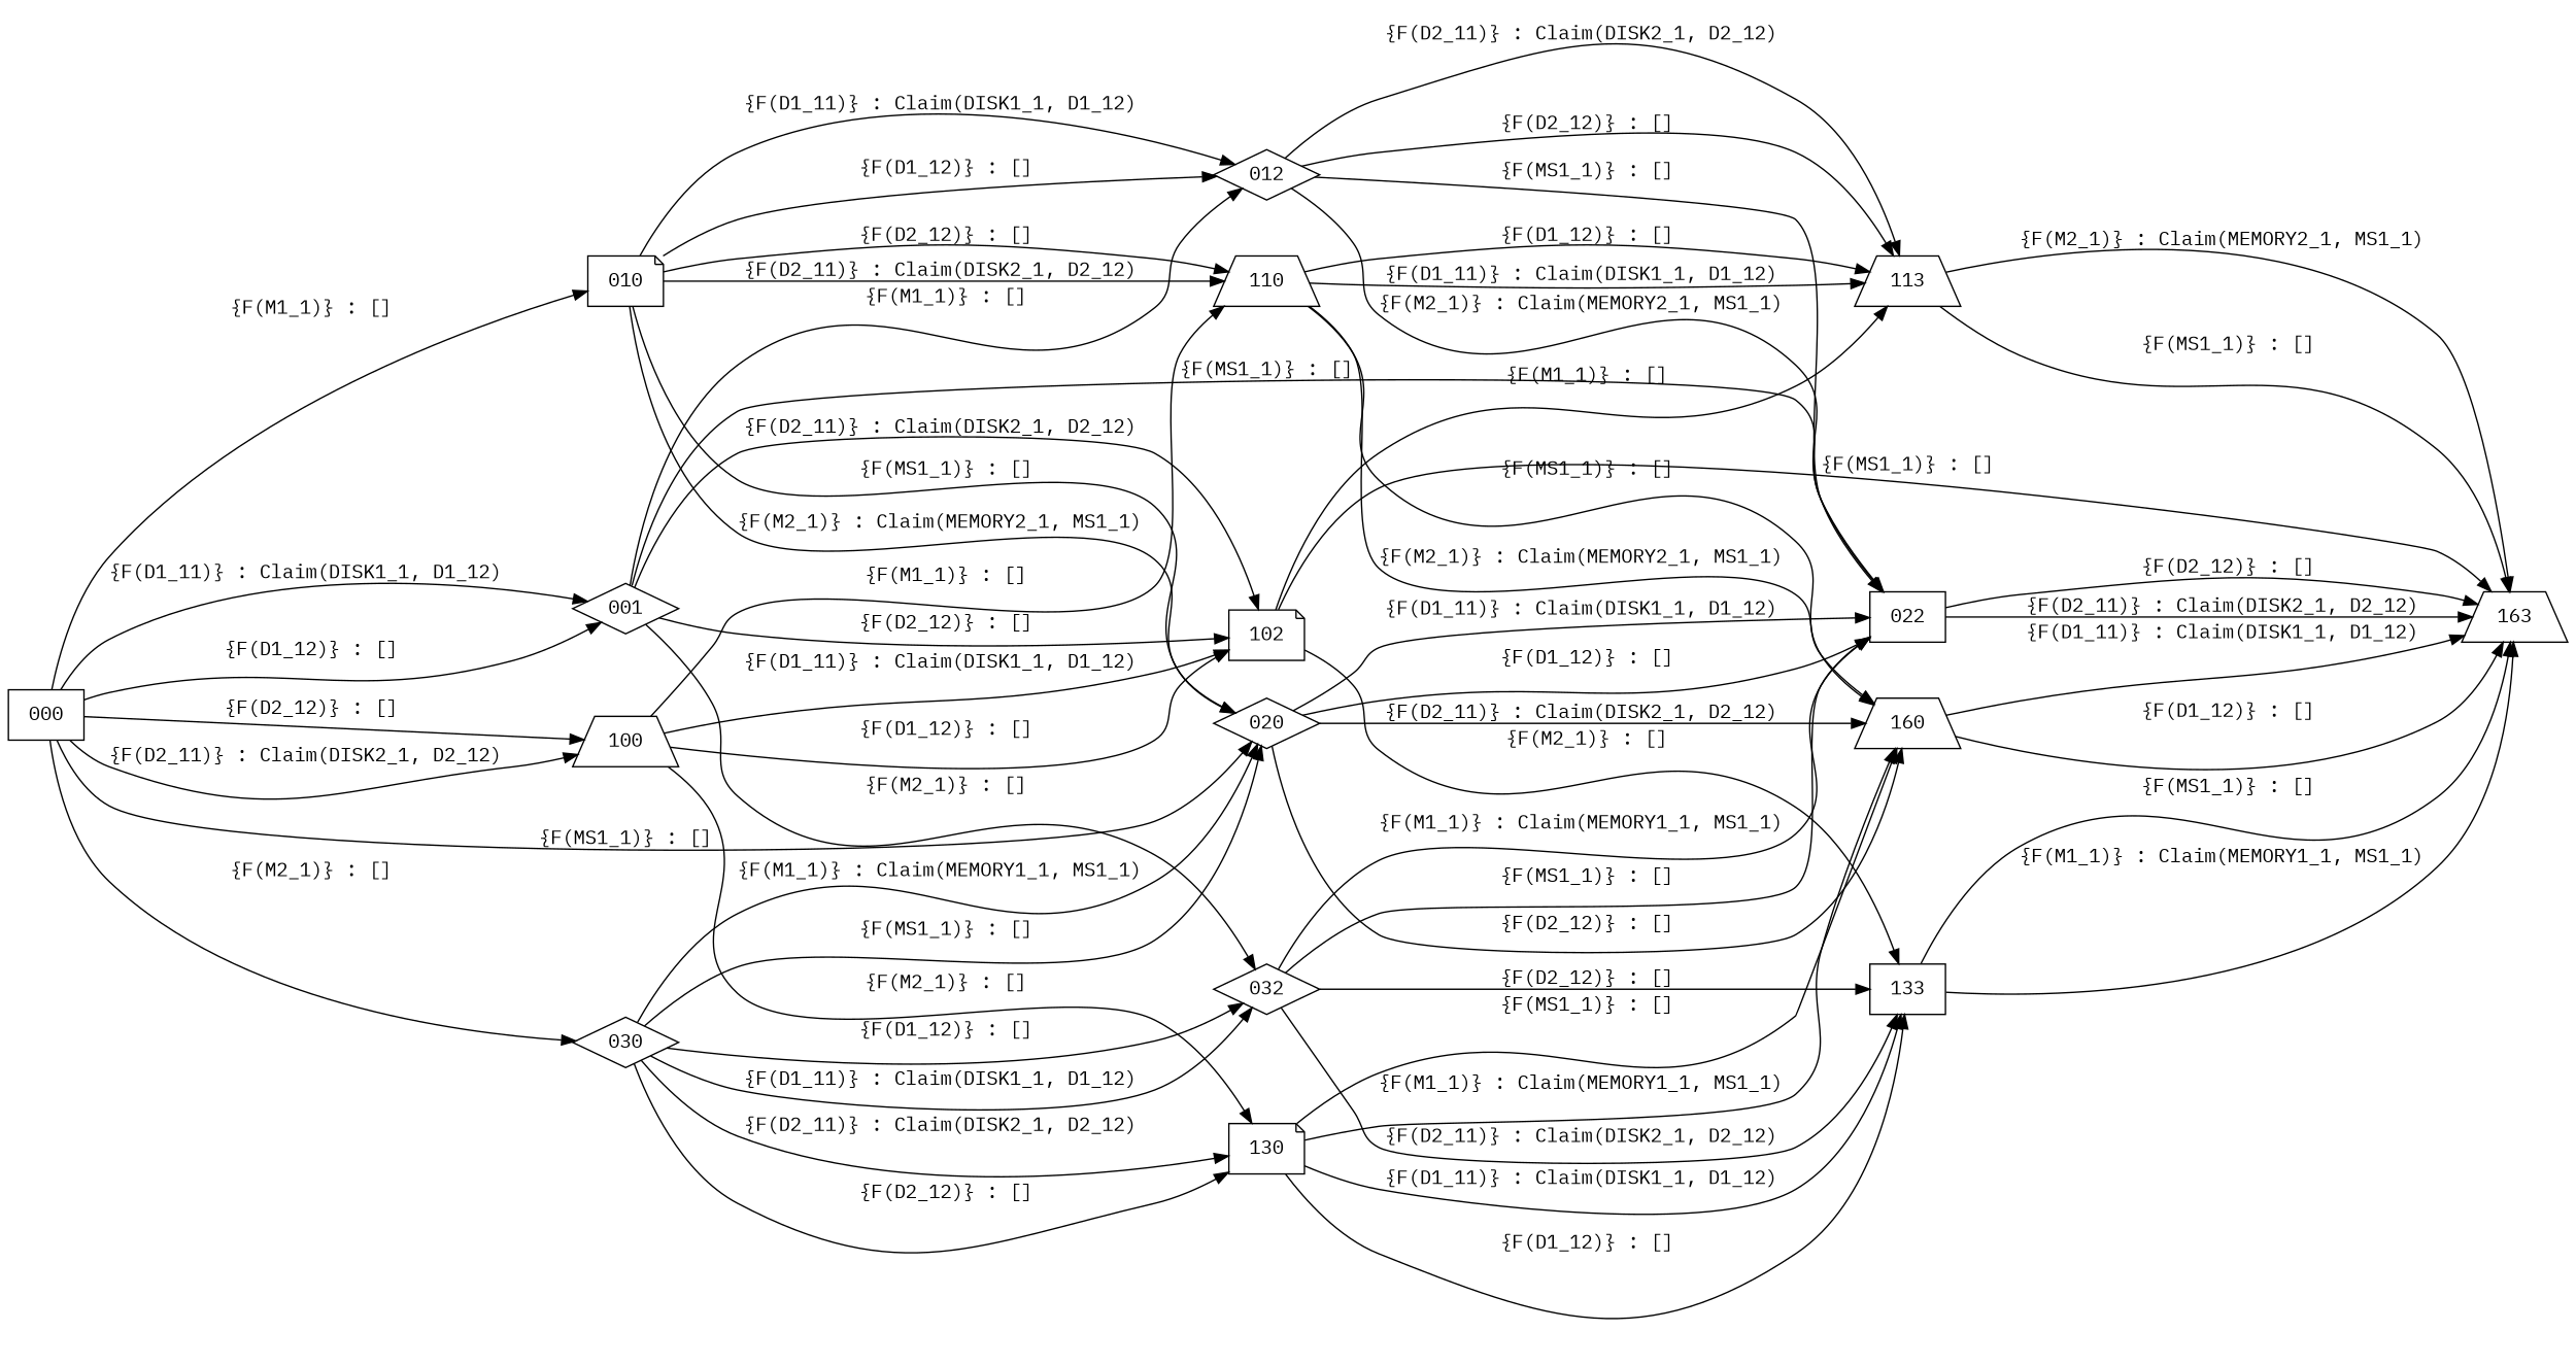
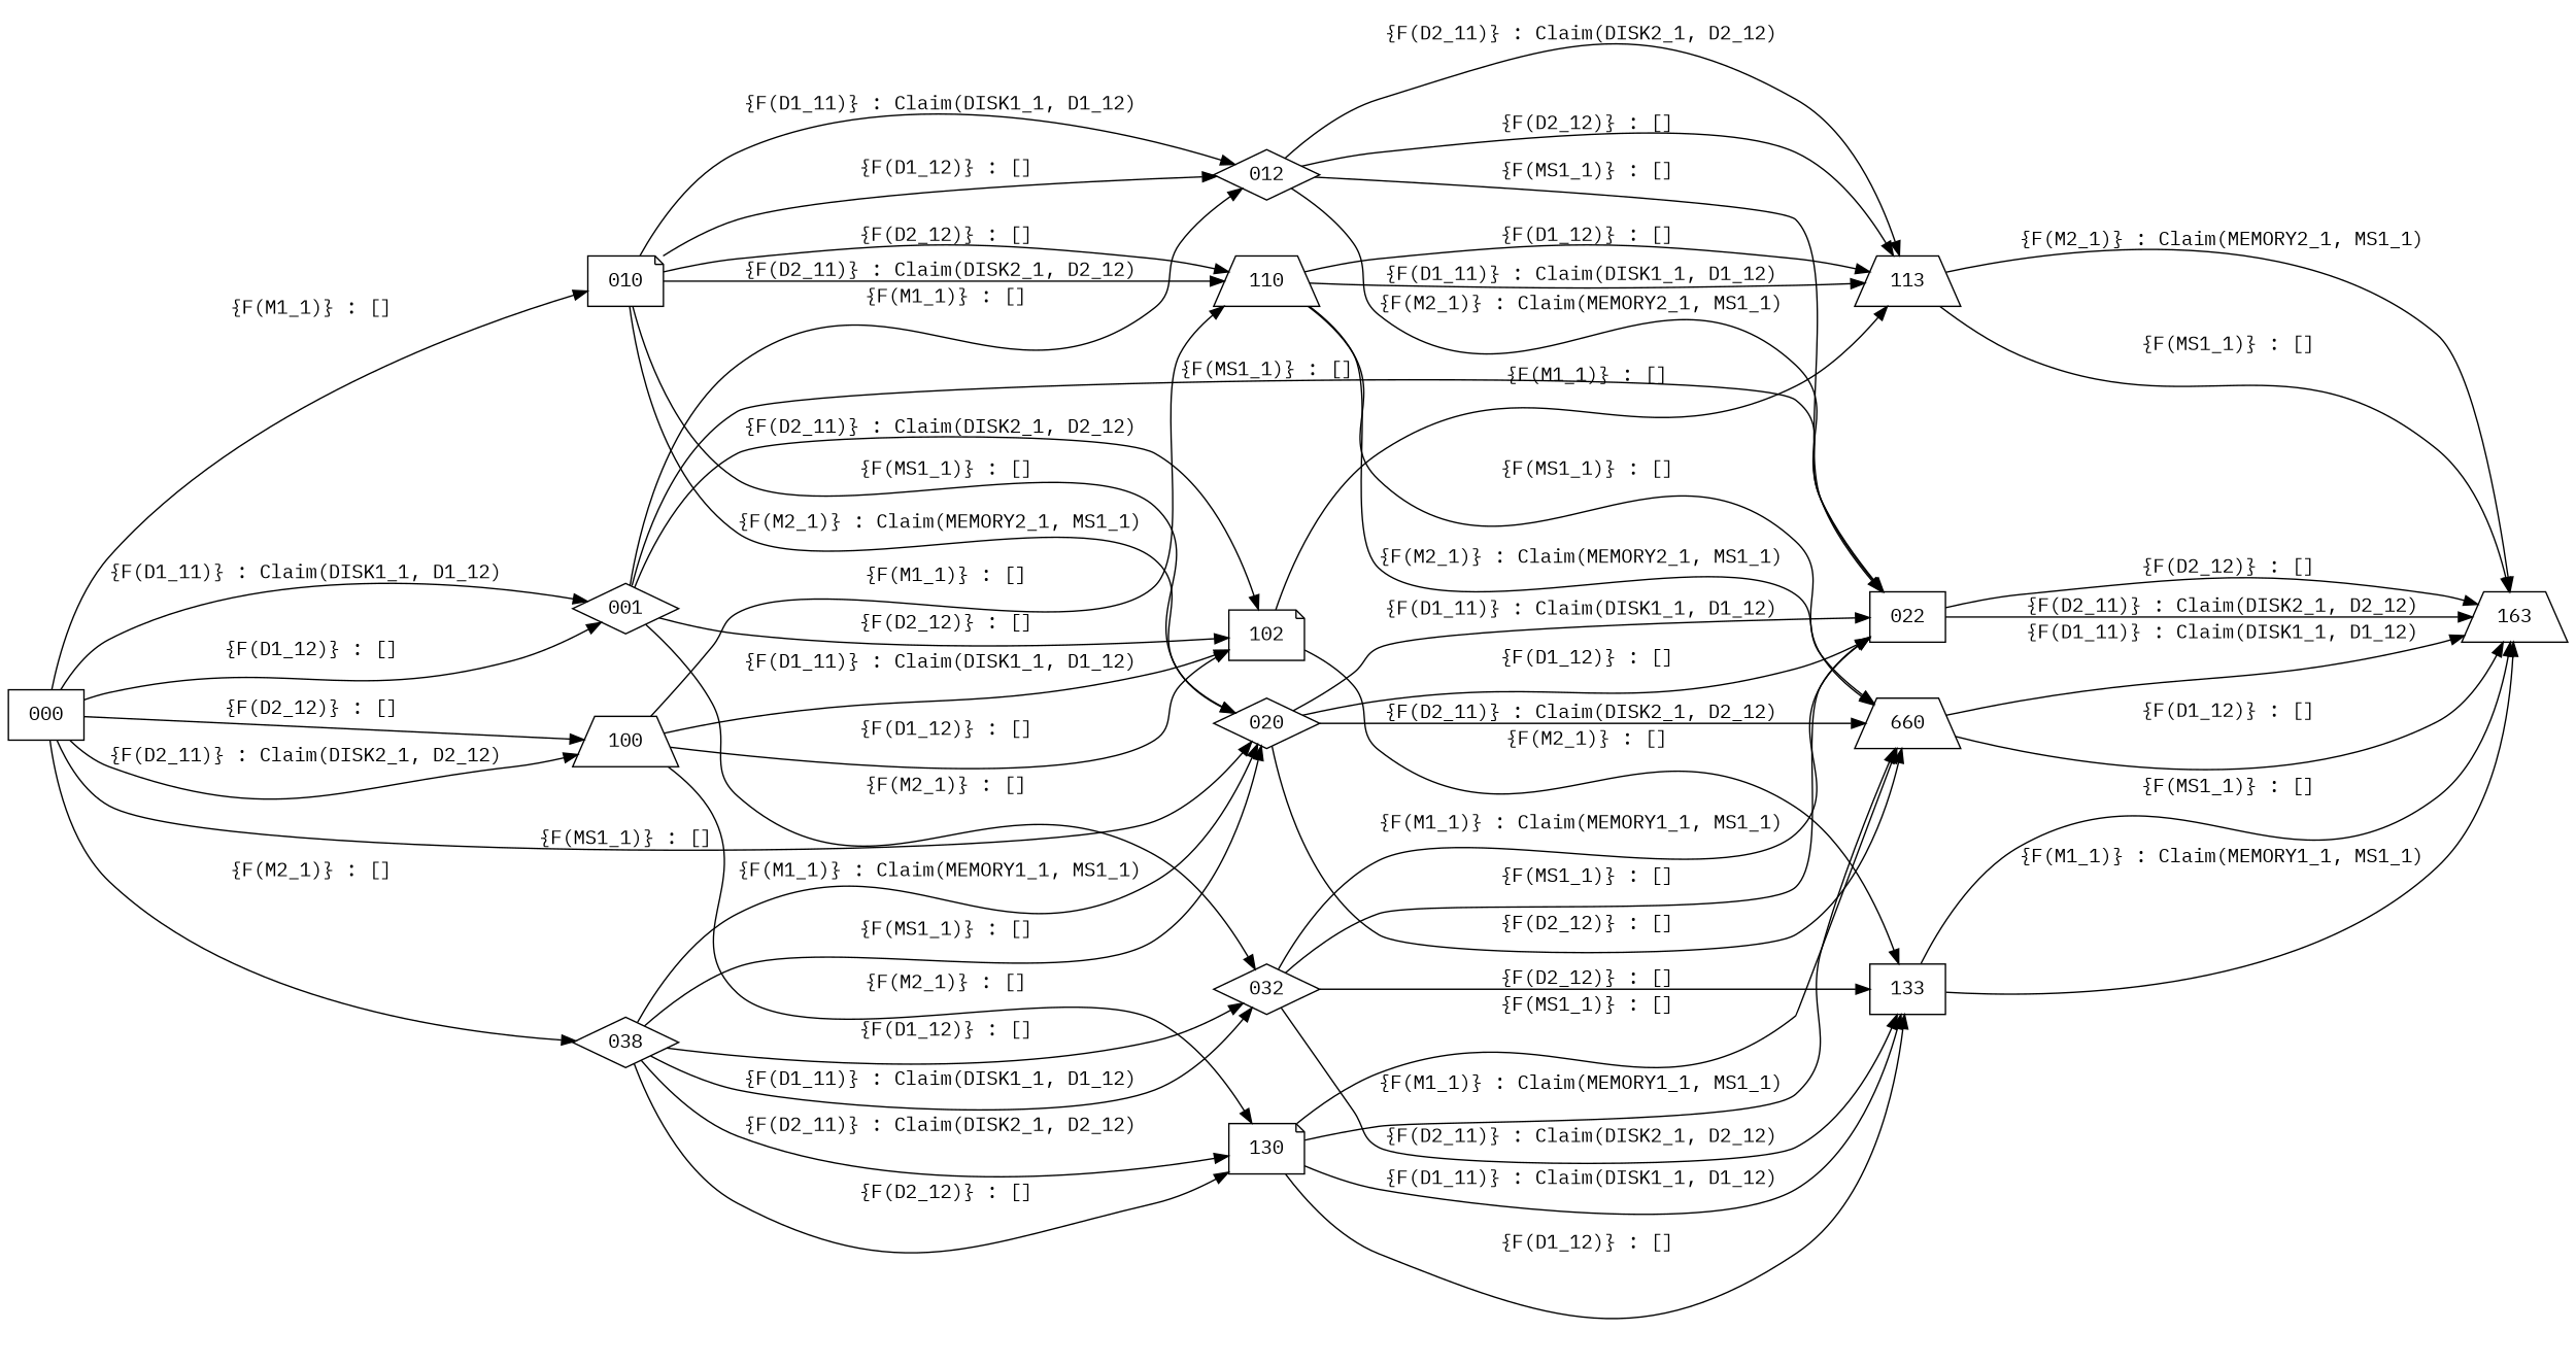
  digraph {
    fontname="IBM Plex Mono"
    rankdir=LR
    node [fontname="IBM Plex Mono" shape=trapezium]
    edge [fontname="IBM Plex Mono"]
    n1 [label=000 shape=box]
    n2 [label=100]
    n3 [label=010 shape=note]
    n4 [label=020 shape=diamond]
-   n5 [label=030 shape=diamond]
+   n5 [label=038 shape=diamond]
    n6 [label=001 shape=diamond]
    n7 [label=102 shape=note]
    n8 [label=130 shape=note]
    n9 [label=110]
    n10 [label=012 shape=diamond]
-   n11 [label=160]
+   n11 [label=660]
    n12 [label=022 shape=box]
    n13 [label=032 shape=diamond]
    n14 [label=133 shape=box]
    n15 [label=163]
    n16 [label=113]
    n1 -> n2 [label="{F(D2_11)} : Claim(DISK2_1, D2_12) "]
    n1 -> n2 [label="{F(D2_12)} : []"]
    n1 -> n3 [label="{F(M1_1)} : []"]
    n1 -> n4 [label="{F(MS1_1)} : []"]
    n1 -> n5 [label="{F(M2_1)} : []"]
    n1 -> n6 [label="{F(D1_12)} : []"]
    n1 -> n6 [label="{F(D1_11)} : Claim(DISK1_1, D1_12) "]
    n2 -> n7 [label="{F(D1_12)} : []"]
    n2 -> n7 [label="{F(D1_11)} : Claim(DISK1_1, D1_12) "]
    n2 -> n8 [label="{F(M2_1)} : []"]
    n2 -> n9 [label="{F(M1_1)} : []"]
    n3 -> n4 [label="{F(MS1_1)} : []"]
    n3 -> n4 [label="{F(M2_1)} : Claim(MEMORY2_1, MS1_1) "]
    n3 -> n9 [label="{F(D2_11)} : Claim(DISK2_1, D2_12) "]
    n3 -> n9 [label="{F(D2_12)} : []"]
    n3 -> n10 [label="{F(D1_12)} : []"]
    n3 -> n10 [label="{F(D1_11)} : Claim(DISK1_1, D1_12) "]
    n4 -> n11 [label="{F(D2_11)} : Claim(DISK2_1, D2_12) "]
    n4 -> n11 [label="{F(D2_12)} : []"]
    n4 -> n12 [label="{F(D1_12)} : []"]
    n4 -> n12 [label="{F(D1_11)} : Claim(DISK1_1, D1_12) "]
    n5 -> n4 [label="{F(M1_1)} : Claim(MEMORY1_1, MS1_1) "]
    n5 -> n4 [label="{F(MS1_1)} : []"]
    n5 -> n8 [label="{F(D2_11)} : Claim(DISK2_1, D2_12) "]
    n5 -> n8 [label="{F(D2_12)} : []"]
    n5 -> n13 [label="{F(D1_12)} : []"]
    n5 -> n13 [label="{F(D1_11)} : Claim(DISK1_1, D1_12) "]
    n6 -> n7 [label="{F(D2_11)} : Claim(DISK2_1, D2_12) "]
    n6 -> n7 [label="{F(D2_12)} : []"]
    n6 -> n10 [label="{F(M1_1)} : []"]
    n6 -> n12 [label="{F(MS1_1)} : []"]
    n6 -> n13 [label="{F(M2_1)} : []"]
    n7 -> n14 [label="{F(M2_1)} : []"]
-   n7 -> n15 [label="{F(MS1_1)} : []"]
    n7 -> n16 [label="{F(M1_1)} : []"]
    n8 -> n11 [label="{F(M1_1)} : Claim(MEMORY1_1, MS1_1) "]
    n8 -> n11 [label="{F(MS1_1)} : []"]
    n8 -> n14 [label="{F(D1_12)} : []"]
    n8 -> n14 [label="{F(D1_11)} : Claim(DISK1_1, D1_12) "]
    n9 -> n11 [label="{F(MS1_1)} : []"]
    n9 -> n11 [label="{F(M2_1)} : Claim(MEMORY2_1, MS1_1) "]
    n9 -> n16 [label="{F(D1_12)} : []"]
    n9 -> n16 [label="{F(D1_11)} : Claim(DISK1_1, D1_12) "]
    n10 -> n12 [label="{F(MS1_1)} : []"]
    n10 -> n12 [label="{F(M2_1)} : Claim(MEMORY2_1, MS1_1) "]
    n10 -> n16 [label="{F(D2_11)} : Claim(DISK2_1, D2_12) "]
    n10 -> n16 [label="{F(D2_12)} : []"]
    n11 -> n15 [label="{F(D1_12)} : []"]
    n11 -> n15 [label="{F(D1_11)} : Claim(DISK1_1, D1_12) "]
    n12 -> n15 [label="{F(D2_11)} : Claim(DISK2_1, D2_12) "]
    n12 -> n15 [label="{F(D2_12)} : []"]
    n13 -> n12 [label="{F(M1_1)} : Claim(MEMORY1_1, MS1_1) "]
    n13 -> n12 [label="{F(MS1_1)} : []"]
    n13 -> n14 [label="{F(D2_11)} : Claim(DISK2_1, D2_12) "]
    n13 -> n14 [label="{F(D2_12)} : []"]
    n14 -> n15 [label="{F(M1_1)} : Claim(MEMORY1_1, MS1_1) "]
    n14 -> n15 [label="{F(MS1_1)} : []"]
    n16 -> n15 [label="{F(MS1_1)} : []"]
    n16 -> n15 [label="{F(M2_1)} : Claim(MEMORY2_1, MS1_1) "]
  }
